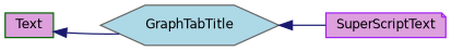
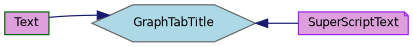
  digraph {
    rankdir=LR
    node [fillcolor=plum fontname=Helvetica fontsize=10 style=filled]
    edge [color=midnightblue dir=back fontname=Helvetica fontsize=10 labelfontname=Helvetica labelfontsize=10 style=solid]
    n1 [color=darkgreen height=0.2 label=Text shape=box width=0.4]
    n2 [color=gray40 fillcolor=lightblue height=0.2 label=GraphTabTitle shape=hexagon width=0.4]
    n3 [color=purple height=0.2 label=SuperScriptText shape=note width=0.4]
-   n1 -> n2
+   n2 -> n1
    n2 -> n3
  }
